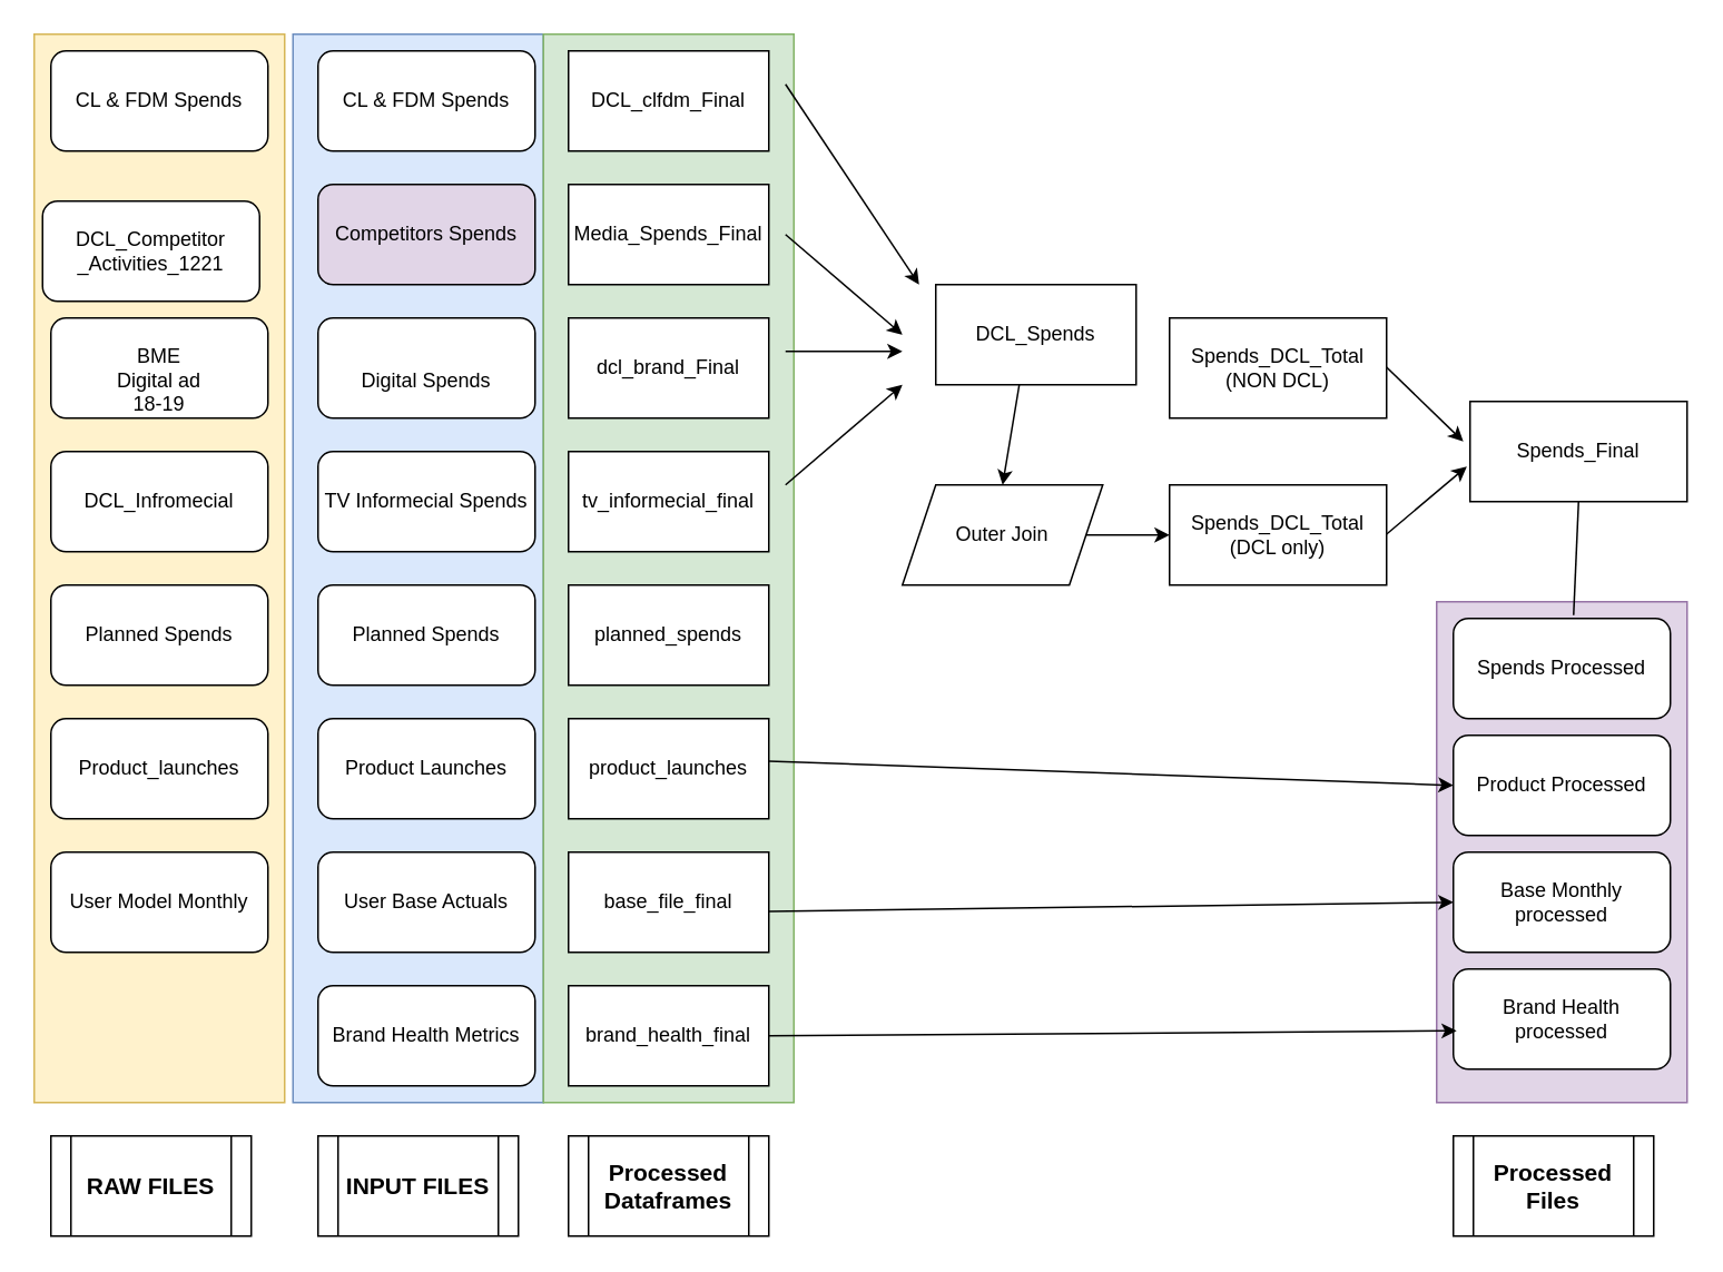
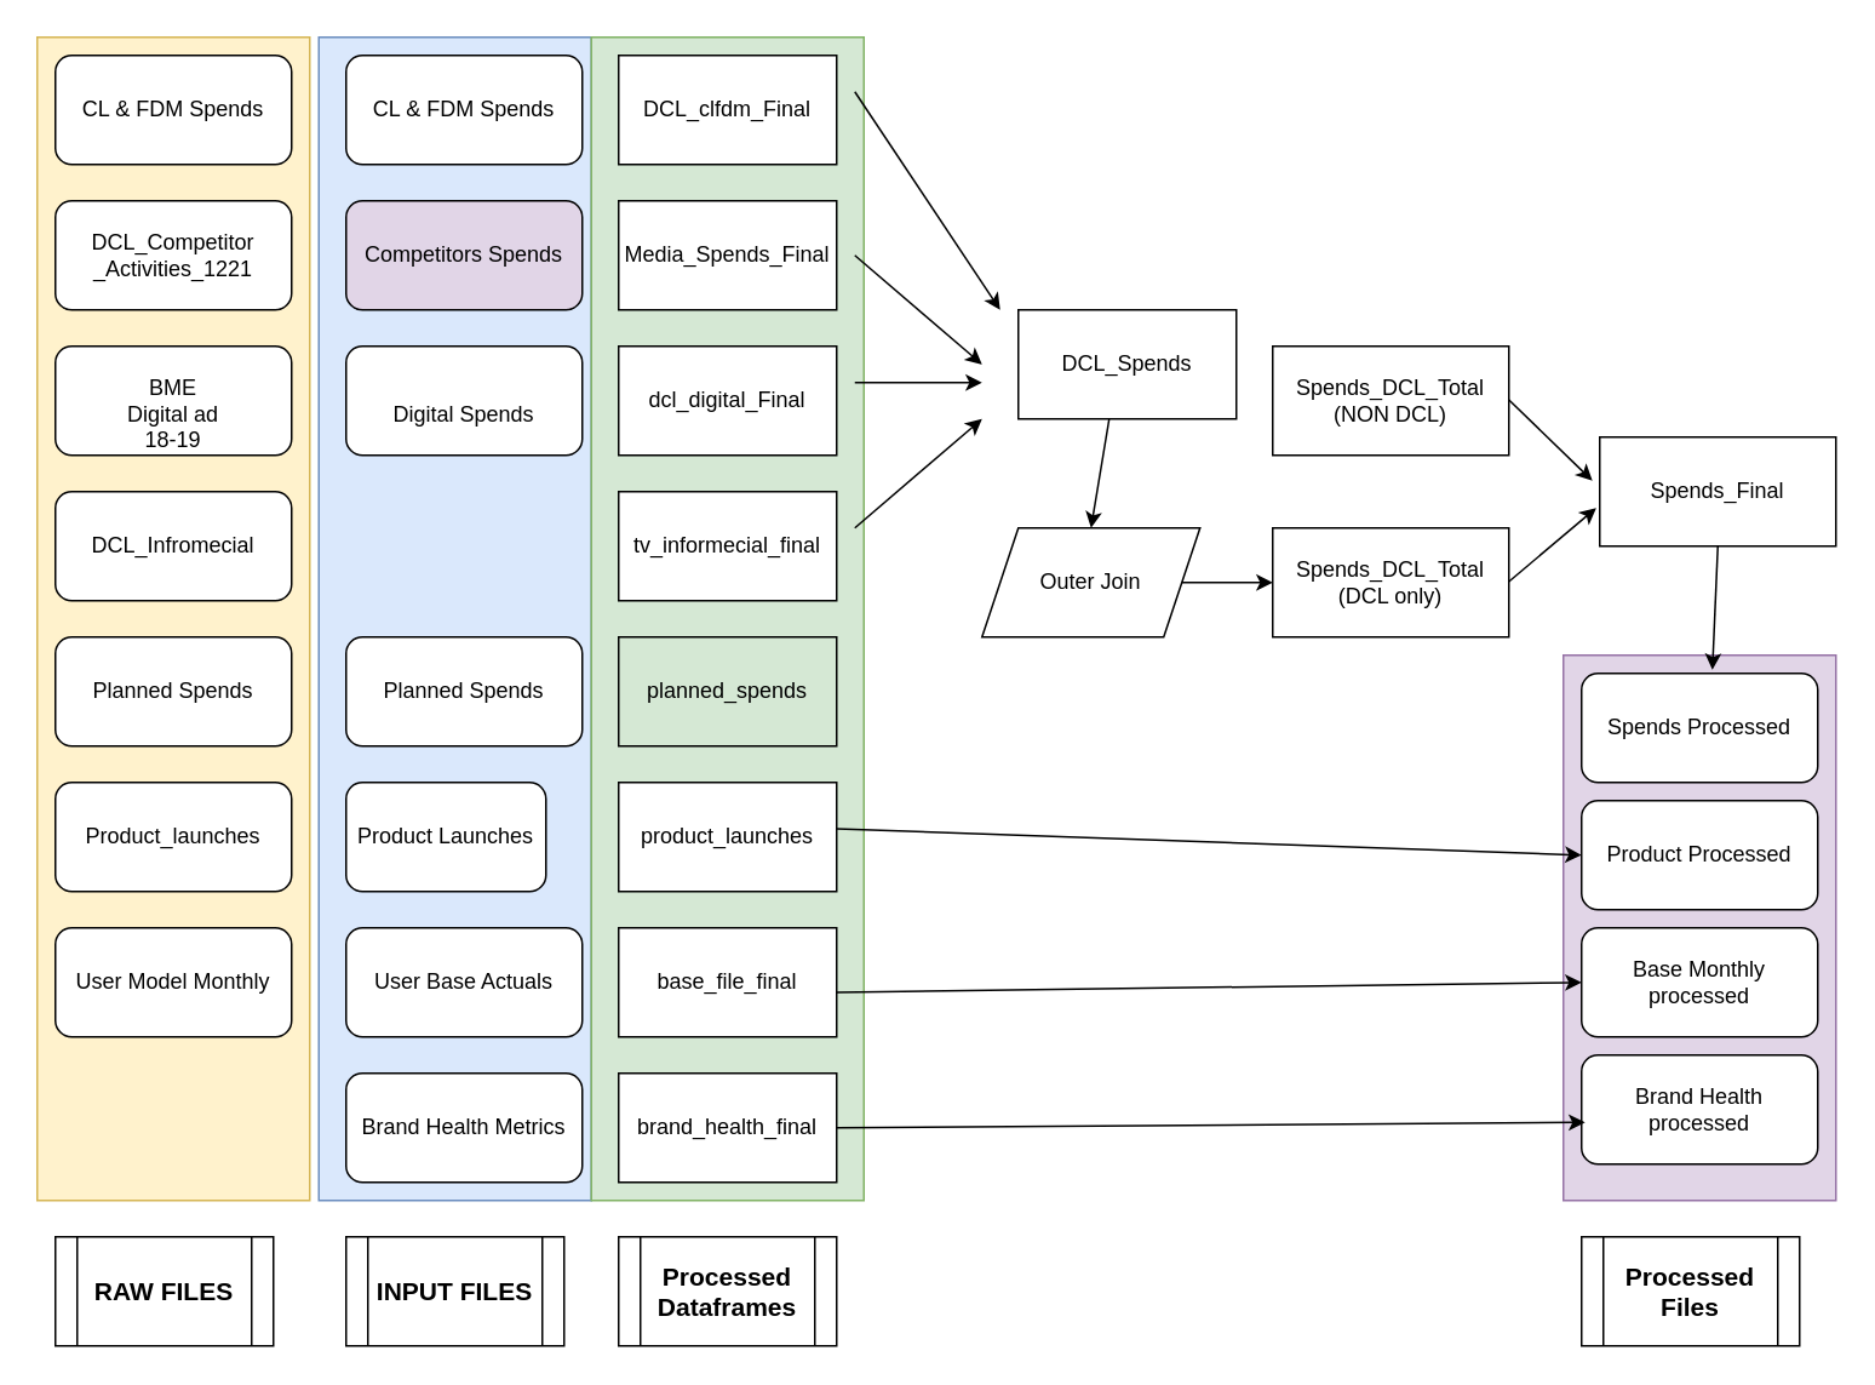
  <mxCell id="0" />
  <mxCell id="1" parent="0" />
  <mxCell id="2" value="" style="rounded=0;whiteSpace=wrap;html=1;fillColor=#e1d5e7;strokeColor=#9673a6;" vertex="1" parent="1"><mxGeometry x="860" y="360" width="150" height="300" as="geometry" /></mxCell>
  <mxCell id="3" value="" style="rounded=0;whiteSpace=wrap;html=1;fillColor=#dae8fc;strokeColor=#6c8ebf;" vertex="1" parent="1"><mxGeometry x="175" y="20" width="150" height="640" as="geometry" /></mxCell>
  <mxCell id="4" value="" style="rounded=0;whiteSpace=wrap;html=1;fillColor=#d5e8d4;strokeColor=#82b366;" vertex="1" parent="1"><mxGeometry x="325" y="20" width="150" height="640" as="geometry" /></mxCell>
  <mxCell id="5" value="DCL_Spends" style="rounded=0;whiteSpace=wrap;html=1;" parent="1" vertex="1"><mxGeometry x="560" y="170" width="120" height="60" as="geometry" /></mxCell>
  <mxCell id="6" value="" style="endArrow=classic;html=1;rounded=0;" parent="1" edge="1"><mxGeometry width="50" height="50" relative="1" as="geometry"><mxPoint x="470" y="50" as="sourcePoint" /><mxPoint x="550" y="170" as="targetPoint" /><Array as="points" /></mxGeometry></mxCell>
  <mxCell id="7" value="" style="endArrow=classic;html=1;rounded=0;" parent="1" edge="1"><mxGeometry width="50" height="50" relative="1" as="geometry"><mxPoint x="470" y="140" as="sourcePoint" /><mxPoint x="540" y="200" as="targetPoint" /><Array as="points" /></mxGeometry></mxCell>
  <mxCell id="8" value="" style="endArrow=classic;html=1;rounded=0;" parent="1" edge="1"><mxGeometry width="50" height="50" relative="1" as="geometry"><mxPoint x="470" y="210" as="sourcePoint" /><mxPoint x="540" y="210" as="targetPoint" /><Array as="points" /></mxGeometry></mxCell>
  <mxCell id="9" value="" style="endArrow=classic;html=1;rounded=0;" parent="1" edge="1"><mxGeometry width="50" height="50" relative="1" as="geometry"><mxPoint x="470" y="290" as="sourcePoint" /><mxPoint x="540" y="230" as="targetPoint" /><Array as="points" /></mxGeometry></mxCell>
  <mxCell id="10" value="Outer Join" style="shape=parallelogram;perimeter=parallelogramPerimeter;whiteSpace=wrap;html=1;fixedSize=1;" parent="1" vertex="1"><mxGeometry x="540" y="290" width="120" height="60" as="geometry" /></mxCell>
  <mxCell id="11" value="" style="endArrow=classic;html=1;rounded=0;entryX=0.5;entryY=0;entryDx=0;entryDy=0;" parent="1" target="10" edge="1"><mxGeometry width="50" height="50" relative="1" as="geometry"><mxPoint x="610" y="230" as="sourcePoint" /><mxPoint x="610" y="270" as="targetPoint" /><Array as="points" /></mxGeometry></mxCell>
  <mxCell id="12" value="" style="endArrow=classic;html=1;rounded=0;" parent="1" edge="1"><mxGeometry width="50" height="50" relative="1" as="geometry"><mxPoint x="650" y="320" as="sourcePoint" /><mxPoint x="700" y="320" as="targetPoint" /><Array as="points" /></mxGeometry></mxCell>
  <mxCell id="13" value="Spends_DCL_Total&lt;br&gt;(DCL only)" style="rounded=0;whiteSpace=wrap;html=1;" parent="1" vertex="1"><mxGeometry x="700" y="290" width="130" height="60" as="geometry" /></mxCell>
  <mxCell id="14" value="Spends_DCL_Total&lt;br&gt;(NON DCL)" style="rounded=0;whiteSpace=wrap;html=1;" vertex="1" parent="1"><mxGeometry x="700" y="190" width="130" height="60" as="geometry" /></mxCell>
  <mxCell id="15" value="Spends_Final" style="rounded=0;whiteSpace=wrap;html=1;" vertex="1" parent="1"><mxGeometry x="880" y="240" width="130" height="60" as="geometry" /></mxCell>
  <mxCell id="16" value="" style="endArrow=classic;html=1;rounded=0;entryX=-0.031;entryY=0.4;entryDx=0;entryDy=0;entryPerimeter=0;" edge="1" parent="1" target="15"><mxGeometry width="50" height="50" relative="1" as="geometry"><mxPoint x="830" y="219.5" as="sourcePoint" /><mxPoint x="880" y="219.5" as="targetPoint" /><Array as="points" /></mxGeometry></mxCell>
  <mxCell id="17" value="" style="rounded=0;whiteSpace=wrap;html=1;fillColor=#fff2cc;strokeColor=#d6b656;" vertex="1" parent="1"><mxGeometry x="20" y="20" width="150" height="640" as="geometry" /></mxCell>
  <mxCell id="18" value="" style="endArrow=classic;html=1;rounded=0;entryX=-0.015;entryY=0.65;entryDx=0;entryDy=0;entryPerimeter=0;" edge="1" parent="1" target="15"><mxGeometry width="50" height="50" relative="1" as="geometry"><mxPoint x="830" y="319.5" as="sourcePoint" /><mxPoint x="880" y="319.5" as="targetPoint" /><Array as="points" /></mxGeometry></mxCell>
  <mxCell id="19" value="CL &amp;amp; FDM Spends" style="rounded=1;whiteSpace=wrap;html=1;" parent="1" vertex="1"><mxGeometry x="30" y="30" width="130" height="60" as="geometry" /></mxCell>
- <mxCell id="20" value="&lt;table border=&quot;0&quot; cellpadding=&quot;0&quot; cellspacing=&quot;0&quot; width=&quot;114&quot; style=&quot;border-collapse: collapse ; width: 86pt&quot;&gt;&lt;tbody&gt;&lt;tr style=&quot;height: 45.0pt&quot;&gt;  &lt;td height=&quot;60&quot; class=&quot;xl65&quot; width=&quot;114&quot; style=&quot;height: 45.0pt ; width: 86pt&quot;&gt;DCL_Competitor _Activities_1221&lt;/td&gt;&lt;/tr&gt;&lt;/tbody&gt;&lt;/table&gt;" style="rounded=1;whiteSpace=wrap;html=1;" parent="1" vertex="1"><mxGeometry x="25" y="120" width="130" height="60" as="geometry" /></mxCell>
+ <mxCell id="20" value="&lt;table border=&quot;0&quot; cellpadding=&quot;0&quot; cellspacing=&quot;0&quot; width=&quot;114&quot; style=&quot;border-collapse: collapse ; width: 86pt&quot;&gt;&lt;tbody&gt;&lt;tr style=&quot;height: 45.0pt&quot;&gt;  &lt;td height=&quot;60&quot; class=&quot;xl65&quot; width=&quot;114&quot; style=&quot;height: 45.0pt ; width: 86pt&quot;&gt;DCL_Competitor _Activities_1221&lt;/td&gt;&lt;/tr&gt;&lt;/tbody&gt;&lt;/table&gt;" style="rounded=1;whiteSpace=wrap;html=1;" parent="1" vertex="1"><mxGeometry x="30" y="110" width="130" height="60" as="geometry" /></mxCell>
  <mxCell id="21" value="User Model Monthly" style="rounded=1;whiteSpace=wrap;html=1;" parent="1" vertex="1"><mxGeometry x="30" y="510" width="130" height="60" as="geometry" /></mxCell>
  <mxCell id="22" value="Product_launches" style="rounded=1;whiteSpace=wrap;html=1;" parent="1" vertex="1"><mxGeometry x="30" y="430" width="130" height="60" as="geometry" /></mxCell>
  <mxCell id="23" value="&lt;table border=&quot;0&quot; cellpadding=&quot;0&quot; cellspacing=&quot;0&quot; width=&quot;114&quot; style=&quot;border-collapse: collapse ; width: 86pt&quot;&gt;&lt;tbody&gt;&lt;tr style=&quot;height: 30.0pt&quot;&gt;&lt;br/&gt;  &lt;td height=&quot;40&quot; class=&quot;xl65&quot; width=&quot;114&quot; style=&quot;height: 30.0pt ; width: 86pt&quot;&gt;BME&lt;br/&gt;  Digital ad&lt;br&gt;18-19&lt;/td&gt;&lt;/tr&gt;&lt;/tbody&gt;&lt;/table&gt;" style="rounded=1;whiteSpace=wrap;html=1;" parent="1" vertex="1"><mxGeometry x="30" y="190" width="130" height="60" as="geometry" /></mxCell>
  <mxCell id="24" value="DCL_Infromecial" style="rounded=1;whiteSpace=wrap;html=1;" parent="1" vertex="1"><mxGeometry x="30" y="270" width="130" height="60" as="geometry" /></mxCell>
  <mxCell id="25" value="User Base Actuals" style="rounded=1;whiteSpace=wrap;html=1;" parent="1" vertex="1"><mxGeometry x="190" y="510" width="130" height="60" as="geometry" /></mxCell>
  <mxCell id="26" value="Competitors Spends" style="rounded=1;whiteSpace=wrap;html=1;fillColor=#e1d5e7;" parent="1" vertex="1"><mxGeometry x="190" y="110" width="130" height="60" as="geometry" /></mxCell>
  <mxCell id="27" value="CL &amp;amp; FDM Spends" style="rounded=1;whiteSpace=wrap;html=1;" parent="1" vertex="1"><mxGeometry x="190" y="30" width="130" height="60" as="geometry" /></mxCell>
  <mxCell id="28" value="&lt;br&gt;&lt;table border=&quot;0&quot; cellpadding=&quot;0&quot; cellspacing=&quot;0&quot; width=&quot;114&quot; style=&quot;border-collapse: collapse ; width: 86pt&quot;&gt;&lt;tbody&gt;&lt;tr style=&quot;height: 30.0pt&quot;&gt;  &lt;td height=&quot;40&quot; class=&quot;xl65&quot; width=&quot;114&quot; style=&quot;height: 30.0pt ; width: 86pt&quot;&gt;Digital Spends&lt;/td&gt;&lt;/tr&gt;&lt;/tbody&gt;&lt;/table&gt;" style="rounded=1;whiteSpace=wrap;html=1;" parent="1" vertex="1"><mxGeometry x="190" y="190" width="130" height="60" as="geometry" /></mxCell>
- <mxCell id="29" value="TV Informecial Spends" style="rounded=1;whiteSpace=wrap;html=1;" parent="1" vertex="1"><mxGeometry x="190" y="270" width="130" height="60" as="geometry" /></mxCell>
  <mxCell id="30" value="Planned Spends" style="rounded=1;whiteSpace=wrap;html=1;" parent="1" vertex="1"><mxGeometry x="30" y="350" width="130" height="60" as="geometry" /></mxCell>
  <mxCell id="31" value="Planned Spends" style="rounded=1;whiteSpace=wrap;html=1;" parent="1" vertex="1"><mxGeometry x="190" y="350" width="130" height="60" as="geometry" /></mxCell>
  <mxCell id="32" value="Brand Health Metrics" style="rounded=1;whiteSpace=wrap;html=1;" parent="1" vertex="1"><mxGeometry x="190" y="590" width="130" height="60" as="geometry" /></mxCell>
- <mxCell id="33" value="Product Launches" style="rounded=1;whiteSpace=wrap;html=1;" parent="1" vertex="1"><mxGeometry x="190" y="430" width="130" height="60" as="geometry" /></mxCell>
+ <mxCell id="33" value="Product Launches" style="rounded=1;whiteSpace=wrap;html=1;" parent="1" vertex="1"><mxGeometry x="190" y="430" width="110" height="60" as="geometry" /></mxCell>
  <mxCell id="34" value="base_file_final" style="rounded=0;whiteSpace=wrap;html=1;" parent="1" vertex="1"><mxGeometry x="340" y="510" width="120" height="60" as="geometry" /></mxCell>
  <mxCell id="35" value="Media_Spends_Final" style="rounded=0;whiteSpace=wrap;html=1;" parent="1" vertex="1"><mxGeometry x="340" y="110" width="120" height="60" as="geometry" /></mxCell>
  <mxCell id="36" value="DCL_clfdm_Final" style="rounded=0;whiteSpace=wrap;html=1;" parent="1" vertex="1"><mxGeometry x="340" y="30" width="120" height="60" as="geometry" /></mxCell>
- <mxCell id="37" value="planned_spends" style="rounded=0;whiteSpace=wrap;html=1;" parent="1" vertex="1"><mxGeometry x="340" y="350" width="120" height="60" as="geometry" /></mxCell>
+ <mxCell id="37" value="planned_spends" style="rounded=0;whiteSpace=wrap;html=1;fillColor=#d5e8d4;" parent="1" vertex="1"><mxGeometry x="340" y="350" width="120" height="60" as="geometry" /></mxCell>
  <mxCell id="38" value="tv_informecial_final" style="rounded=0;whiteSpace=wrap;html=1;" parent="1" vertex="1"><mxGeometry x="340" y="270" width="120" height="60" as="geometry" /></mxCell>
- <mxCell id="39" value="dcl_brand_Final" style="rounded=0;whiteSpace=wrap;html=1;" parent="1" vertex="1"><mxGeometry x="340" y="190" width="120" height="60" as="geometry" /></mxCell>
+ <mxCell id="39" value="dcl_digital_Final" style="rounded=0;whiteSpace=wrap;html=1;" parent="1" vertex="1"><mxGeometry x="340" y="190" width="120" height="60" as="geometry" /></mxCell>
  <mxCell id="40" value="product_launches" style="rounded=0;whiteSpace=wrap;html=1;" vertex="1" parent="1"><mxGeometry x="340" y="430" width="120" height="60" as="geometry" /></mxCell>
  <mxCell id="41" value="brand_health_final" style="rounded=0;whiteSpace=wrap;html=1;" vertex="1" parent="1"><mxGeometry x="340" y="590" width="120" height="60" as="geometry" /></mxCell>
  <mxCell id="42" value="&lt;font style=&quot;font-size: 14px&quot;&gt;&lt;b&gt;RAW FILES&lt;/b&gt;&lt;/font&gt;" style="shape=process;whiteSpace=wrap;html=1;backgroundOutline=1;" vertex="1" parent="1"><mxGeometry x="30" y="680" width="120" height="60" as="geometry" /></mxCell>
  <mxCell id="43" value="&lt;font style=&quot;font-size: 14px&quot;&gt;&lt;b&gt;INPUT FILES&lt;/b&gt;&lt;/font&gt;" style="shape=process;whiteSpace=wrap;html=1;backgroundOutline=1;" vertex="1" parent="1"><mxGeometry x="190" y="680" width="120" height="60" as="geometry" /></mxCell>
  <mxCell id="44" value="&lt;span style=&quot;font-size: 14px&quot;&gt;&lt;b&gt;Processed Dataframes&lt;/b&gt;&lt;/span&gt;" style="shape=process;whiteSpace=wrap;html=1;backgroundOutline=1;" vertex="1" parent="1"><mxGeometry x="340" y="680" width="120" height="60" as="geometry" /></mxCell>
  <mxCell id="45" value="&lt;span style=&quot;font-size: 14px&quot;&gt;&lt;b&gt;Processed Files&lt;br&gt;&lt;/b&gt;&lt;/span&gt;" style="shape=process;whiteSpace=wrap;html=1;backgroundOutline=1;" vertex="1" parent="1"><mxGeometry x="870" y="680" width="120" height="60" as="geometry" /></mxCell>
  <mxCell id="46" value="Base Monthly processed" style="rounded=1;whiteSpace=wrap;html=1;" vertex="1" parent="1"><mxGeometry x="870" y="510" width="130" height="60" as="geometry" /></mxCell>
  <mxCell id="47" value="Product Processed" style="rounded=1;whiteSpace=wrap;html=1;" vertex="1" parent="1"><mxGeometry x="870" y="440" width="130" height="60" as="geometry" /></mxCell>
  <mxCell id="48" value="Brand Health processed" style="rounded=1;whiteSpace=wrap;html=1;" vertex="1" parent="1"><mxGeometry x="870" y="580" width="130" height="60" as="geometry" /></mxCell>
  <mxCell id="49" value="Spends Processed" style="rounded=1;whiteSpace=wrap;html=1;" vertex="1" parent="1"><mxGeometry x="870" y="370" width="130" height="60" as="geometry" /></mxCell>
- <mxCell id="50" value="" style="endArrow=none;html=1;rounded=0;entryX=0.554;entryY=-0.033;entryDx=0;entryDy=0;exitX=0.5;exitY=1;exitDx=0;exitDy=0;entryPerimeter=0;" edge="1" parent="1" source="15" target="49"><mxGeometry width="50" height="50" relative="1" as="geometry"><mxPoint x="930" y="300" as="sourcePoint" /><mxPoint x="975.97" y="344.5" as="targetPoint" /><Array as="points" /></mxGeometry></mxCell>
+ <mxCell id="50" value="" style="endArrow=classic;html=1;rounded=0;entryX=0.554;entryY=-0.033;entryDx=0;entryDy=0;exitX=0.5;exitY=1;exitDx=0;exitDy=0;entryPerimeter=0;" edge="1" parent="1" source="15" target="49"><mxGeometry width="50" height="50" relative="1" as="geometry"><mxPoint x="930" y="300" as="sourcePoint" /><mxPoint x="975.97" y="344.5" as="targetPoint" /><Array as="points" /></mxGeometry></mxCell>
  <mxCell id="51" value="" style="endArrow=classic;html=1;rounded=0;entryX=0;entryY=0.5;entryDx=0;entryDy=0;" edge="1" parent="1" target="46"><mxGeometry width="50" height="50" relative="1" as="geometry"><mxPoint x="460" y="545.5" as="sourcePoint" /><mxPoint x="505.97" y="590" as="targetPoint" /><Array as="points" /></mxGeometry></mxCell>
  <mxCell id="52" value="" style="endArrow=classic;html=1;rounded=0;entryX=0.015;entryY=0.617;entryDx=0;entryDy=0;entryPerimeter=0;" edge="1" parent="1" target="48"><mxGeometry width="50" height="50" relative="1" as="geometry"><mxPoint x="460" y="620" as="sourcePoint" /><mxPoint x="505.97" y="664.5" as="targetPoint" /><Array as="points" /></mxGeometry></mxCell>
  <mxCell id="53" value="" style="endArrow=classic;html=1;rounded=0;entryX=0;entryY=0.5;entryDx=0;entryDy=0;" edge="1" parent="1" target="47"><mxGeometry width="50" height="50" relative="1" as="geometry"><mxPoint x="460" y="455.5" as="sourcePoint" /><mxPoint x="870" y="450" as="targetPoint" /><Array as="points" /></mxGeometry></mxCell>
